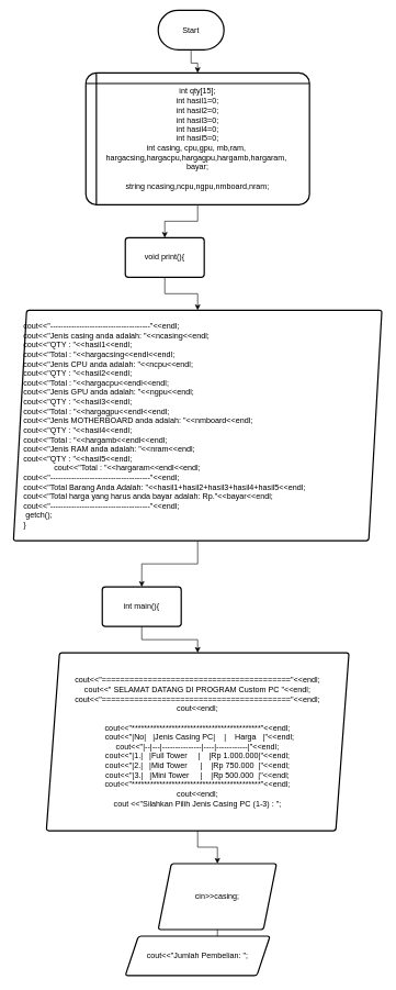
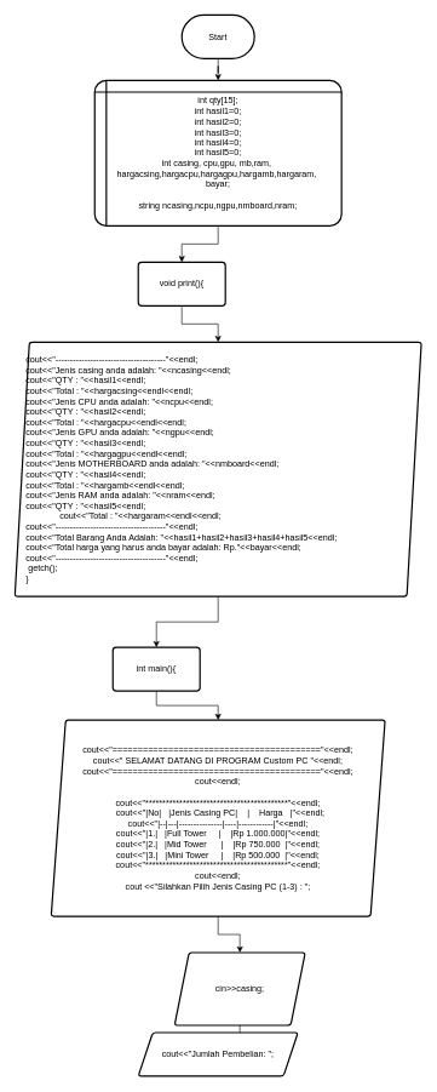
  <mxCell id="0" />
  <mxCell id="1" parent="0" />
  <mxCell id="2" value="" style="edgeStyle=orthogonalEdgeStyle;rounded=0;orthogonalLoop=1;jettySize=auto;html=1;" edge="1" parent="1" source="3" target="5"><mxGeometry relative="1" as="geometry" /></mxCell>
- <mxCell id="3" value="Start" style="strokeWidth=2;html=1;shape=mxgraph.flowchart.terminator;whiteSpace=wrap;" vertex="1" parent="1"><mxGeometry x="240" y="15" width="100" height="60" as="geometry" /></mxCell>
+ <mxCell id="3" value="Start" style="strokeWidth=2;html=1;shape=mxgraph.flowchart.terminator;whiteSpace=wrap;" vertex="1" parent="1"><mxGeometry x="250" y="20" width="100" height="60" as="geometry" /></mxCell>
  <mxCell id="4" value="" style="edgeStyle=orthogonalEdgeStyle;rounded=0;orthogonalLoop=1;jettySize=auto;html=1;" edge="1" parent="1" source="5" target="7"><mxGeometry relative="1" as="geometry" /></mxCell>
  <mxCell id="5" value="&lt;div&gt;int qty[15];&lt;/div&gt;&lt;div&gt;&lt;span style=&quot;&quot;&gt; &lt;/span&gt;int hasil1=0;&lt;/div&gt;&lt;div&gt;&lt;span style=&quot;&quot;&gt; &lt;/span&gt;int hasil2=0;&lt;/div&gt;&lt;div&gt;&lt;span style=&quot;&quot;&gt; &lt;/span&gt;int hasil3=0;&lt;/div&gt;&lt;div&gt;&lt;span style=&quot;background-color: initial;&quot;&gt;int hasil4=0;&lt;/span&gt;&lt;/div&gt;&lt;div&gt;&lt;span style=&quot;&quot;&gt;&lt;/span&gt;&amp;nbsp; &amp;nbsp;int hasil5=0;&amp;nbsp; &amp;nbsp;&lt;/div&gt;&lt;div&gt;&lt;span style=&quot;&quot;&gt; &lt;/span&gt;int casing, cpu,gpu, mb,ram,&amp;nbsp;&lt;/div&gt;&lt;div&gt;&lt;span style=&quot;&quot;&gt; &lt;/span&gt;hargacsing,hargacpu,hargagpu,hargamb,hargaram,&amp;nbsp;&lt;/div&gt;&lt;div&gt;&lt;span style=&quot;&quot;&gt; &lt;/span&gt;bayar;&lt;/div&gt;&lt;div&gt;&lt;br&gt;&lt;/div&gt;&lt;div&gt;string ncasing,ncpu,ngpu,nmboard,nram;&lt;br&gt;&lt;/div&gt;" style="shape=internalStorage;whiteSpace=wrap;html=1;dx=15;dy=15;rounded=1;arcSize=8;strokeWidth=2;" vertex="1" parent="1"><mxGeometry x="130" y="110" width="340" height="200" as="geometry" /></mxCell>
  <mxCell id="6" value="" style="edgeStyle=orthogonalEdgeStyle;rounded=0;orthogonalLoop=1;jettySize=auto;html=1;" edge="1" parent="1" source="7" target="9"><mxGeometry relative="1" as="geometry" /></mxCell>
  <mxCell id="7" value="void print(){" style="whiteSpace=wrap;html=1;rounded=1;arcSize=8;strokeWidth=2;" vertex="1" parent="1"><mxGeometry x="190" y="360" width="120" height="60" as="geometry" /></mxCell>
  <mxCell id="8" value="" style="edgeStyle=orthogonalEdgeStyle;rounded=0;orthogonalLoop=1;jettySize=auto;html=1;" edge="1" parent="1" source="9" target="11"><mxGeometry relative="1" as="geometry" /></mxCell>
  <mxCell id="9" value="&lt;div style=&quot;&quot;&gt;&lt;span style=&quot;white-space: pre;&quot;&gt; &lt;/span&gt;&lt;span style=&quot;white-space: pre;&quot;&gt; &lt;/span&gt;&lt;span style=&quot;white-space: pre;&quot;&gt; &lt;/span&gt;&lt;span style=&quot;white-space: pre;&quot;&gt; &lt;/span&gt;cout&amp;lt;&amp;lt;&quot;--------------------------------------&quot;&amp;lt;&amp;lt;endl;&lt;/div&gt;&lt;div style=&quot;&quot;&gt;&lt;span style=&quot;white-space: pre;&quot;&gt; &lt;/span&gt;&lt;span style=&quot;white-space: pre;&quot;&gt; &lt;/span&gt;&lt;span style=&quot;white-space: pre;&quot;&gt; &lt;/span&gt;&lt;span style=&quot;white-space: pre;&quot;&gt; &lt;/span&gt;cout&amp;lt;&amp;lt;&quot;Jenis casing anda adalah: &quot;&amp;lt;&amp;lt;ncasing&amp;lt;&amp;lt;endl;&lt;/div&gt;&lt;div style=&quot;&quot;&gt;&lt;span style=&quot;&quot;&gt; &lt;/span&gt;&lt;span style=&quot;white-space: pre;&quot;&gt; &lt;/span&gt;&lt;span style=&quot;white-space: pre;&quot;&gt; &lt;/span&gt;&lt;span style=&quot;white-space: pre;&quot;&gt; &lt;/span&gt;&lt;span style=&quot;white-space: pre;&quot;&gt; &lt;/span&gt;cout&amp;lt;&amp;lt;&quot;QTY : &quot;&amp;lt;&amp;lt;hasil1&amp;lt;&amp;lt;endl;&lt;/div&gt;&lt;div style=&quot;&quot;&gt;&lt;span style=&quot;&quot;&gt; &lt;/span&gt;&lt;span style=&quot;white-space: pre;&quot;&gt; &lt;/span&gt;&lt;span style=&quot;white-space: pre;&quot;&gt; &lt;/span&gt;&lt;span style=&quot;white-space: pre;&quot;&gt; &lt;/span&gt;&lt;span style=&quot;white-space: pre;&quot;&gt; &lt;/span&gt;cout&amp;lt;&amp;lt;&quot;Total : &quot;&amp;lt;&amp;lt;hargacsing&amp;lt;&amp;lt;endl&amp;lt;&amp;lt;endl;&lt;/div&gt;&lt;div&gt;&lt;span style=&quot;&quot;&gt; &lt;/span&gt;&lt;/div&gt;&lt;div style=&quot;&quot;&gt;&lt;span style=&quot;&quot;&gt; &lt;/span&gt;&lt;span style=&quot;white-space: pre;&quot;&gt; &lt;/span&gt;&lt;span style=&quot;white-space: pre;&quot;&gt; &lt;/span&gt;&lt;span style=&quot;white-space: pre;&quot;&gt; &lt;/span&gt;&lt;span style=&quot;white-space: pre;&quot;&gt; &lt;/span&gt;cout&amp;lt;&amp;lt;&quot;Jenis CPU anda adalah: &quot;&amp;lt;&amp;lt;ncpu&amp;lt;&amp;lt;endl;&lt;/div&gt;&lt;div style=&quot;&quot;&gt;&lt;span style=&quot;&quot;&gt; &lt;/span&gt;&lt;span style=&quot;white-space: pre;&quot;&gt; &lt;/span&gt;&lt;span style=&quot;white-space: pre;&quot;&gt; &lt;/span&gt;&lt;span style=&quot;white-space: pre;&quot;&gt; &lt;/span&gt;&lt;span style=&quot;white-space: pre;&quot;&gt; &lt;/span&gt;cout&amp;lt;&amp;lt;&quot;QTY : &quot;&amp;lt;&amp;lt;hasil2&amp;lt;&amp;lt;endl;&lt;/div&gt;&lt;div style=&quot;&quot;&gt;&lt;span style=&quot;&quot;&gt; &lt;/span&gt;&lt;span style=&quot;white-space: pre;&quot;&gt; &lt;/span&gt;&lt;span style=&quot;white-space: pre;&quot;&gt; &lt;/span&gt;&lt;span style=&quot;white-space: pre;&quot;&gt; &lt;/span&gt;&lt;span style=&quot;white-space: pre;&quot;&gt; &lt;/span&gt;cout&amp;lt;&amp;lt;&quot;Total : &quot;&amp;lt;&amp;lt;hargacpu&amp;lt;&amp;lt;endl&amp;lt;&amp;lt;endl;&lt;/div&gt;&lt;div&gt;&lt;span style=&quot;&quot;&gt; &lt;/span&gt;&lt;/div&gt;&lt;div style=&quot;&quot;&gt;&lt;span style=&quot;&quot;&gt; &lt;/span&gt;&lt;span style=&quot;white-space: pre;&quot;&gt; &lt;/span&gt;&lt;span style=&quot;white-space: pre;&quot;&gt; &lt;/span&gt;&lt;span style=&quot;white-space: pre;&quot;&gt; &lt;/span&gt;&lt;span style=&quot;white-space: pre;&quot;&gt; &lt;/span&gt;cout&amp;lt;&amp;lt;&quot;Jenis GPU anda adalah: &quot;&amp;lt;&amp;lt;ngpu&amp;lt;&amp;lt;endl;&lt;/div&gt;&lt;div style=&quot;&quot;&gt;&lt;span style=&quot;&quot;&gt; &lt;/span&gt;&lt;span style=&quot;white-space: pre;&quot;&gt; &lt;/span&gt;&lt;span style=&quot;white-space: pre;&quot;&gt; &lt;/span&gt;&lt;span style=&quot;white-space: pre;&quot;&gt; &lt;/span&gt;&lt;span style=&quot;white-space: pre;&quot;&gt; &lt;/span&gt;cout&amp;lt;&amp;lt;&quot;QTY : &quot;&amp;lt;&amp;lt;hasil3&amp;lt;&amp;lt;endl;&lt;/div&gt;&lt;div style=&quot;&quot;&gt;&lt;span style=&quot;&quot;&gt; &lt;/span&gt;&lt;span style=&quot;white-space: pre;&quot;&gt; &lt;/span&gt;&lt;span style=&quot;white-space: pre;&quot;&gt; &lt;/span&gt;&lt;span style=&quot;white-space: pre;&quot;&gt; &lt;/span&gt;&lt;span style=&quot;white-space: pre;&quot;&gt; &lt;/span&gt;cout&amp;lt;&amp;lt;&quot;Total : &quot;&amp;lt;&amp;lt;hargagpu&amp;lt;&amp;lt;endl&amp;lt;&amp;lt;endl;&lt;/div&gt;&lt;div&gt;&lt;span style=&quot;&quot;&gt; &lt;/span&gt;&lt;/div&gt;&lt;div style=&quot;&quot;&gt;&lt;span style=&quot;&quot;&gt; &lt;/span&gt;&lt;span style=&quot;white-space: pre;&quot;&gt; &lt;/span&gt;&lt;span style=&quot;white-space: pre;&quot;&gt; &lt;/span&gt;&lt;span style=&quot;white-space: pre;&quot;&gt; &lt;/span&gt;&lt;span style=&quot;white-space: pre;&quot;&gt; &lt;/span&gt;cout&amp;lt;&amp;lt;&quot;Jenis MOTHERBOARD anda adalah: &quot;&amp;lt;&amp;lt;nmboard&amp;lt;&amp;lt;endl;&lt;/div&gt;&lt;div style=&quot;text-align: justify;&quot;&gt;&lt;span style=&quot;&quot;&gt; &lt;/span&gt;&lt;span style=&quot;white-space: pre;&quot;&gt; &lt;/span&gt;&lt;span style=&quot;white-space: pre;&quot;&gt; &lt;/span&gt;&lt;span style=&quot;white-space: pre;&quot;&gt; &lt;/span&gt;&lt;span style=&quot;white-space: pre;&quot;&gt; &lt;/span&gt;cout&amp;lt;&amp;lt;&quot;QTY : &quot;&amp;lt;&amp;lt;hasil4&amp;lt;&amp;lt;endl;&lt;/div&gt;&lt;div style=&quot;text-align: justify;&quot;&gt;&lt;span style=&quot;&quot;&gt; &lt;/span&gt;&lt;span style=&quot;white-space: pre;&quot;&gt; &lt;/span&gt;&lt;span style=&quot;white-space: pre;&quot;&gt; &lt;/span&gt;&lt;span style=&quot;white-space: pre;&quot;&gt; &lt;/span&gt;&lt;span style=&quot;white-space: pre;&quot;&gt; &lt;/span&gt;cout&amp;lt;&amp;lt;&quot;Total : &quot;&amp;lt;&amp;lt;hargamb&amp;lt;&amp;lt;endl&amp;lt;&amp;lt;endl;&lt;/div&gt;&lt;div&gt;&lt;span style=&quot;&quot;&gt; &lt;/span&gt;&lt;/div&gt;&lt;div style=&quot;text-align: justify;&quot;&gt;&lt;span style=&quot;&quot;&gt; &lt;/span&gt;&lt;span style=&quot;white-space: pre;&quot;&gt; &lt;/span&gt;&lt;span style=&quot;white-space: pre;&quot;&gt; &lt;/span&gt;&lt;span style=&quot;white-space: pre;&quot;&gt; &lt;/span&gt;&lt;span style=&quot;white-space: pre;&quot;&gt; &lt;/span&gt;cout&amp;lt;&amp;lt;&quot;Jenis RAM anda adalah: &quot;&amp;lt;&amp;lt;nram&amp;lt;&amp;lt;endl;&lt;/div&gt;&lt;div style=&quot;text-align: justify;&quot;&gt;&lt;span style=&quot;&quot;&gt; &lt;/span&gt;&lt;span style=&quot;white-space: pre;&quot;&gt; &lt;/span&gt;&lt;span style=&quot;white-space: pre;&quot;&gt; &lt;/span&gt;&lt;span style=&quot;white-space: pre;&quot;&gt; &lt;/span&gt;&lt;span style=&quot;white-space: pre;&quot;&gt; &lt;/span&gt;cout&amp;lt;&amp;lt;&quot;QTY : &quot;&amp;lt;&amp;lt;hasil5&amp;lt;&amp;lt;endl;&lt;/div&gt;&lt;blockquote style=&quot;margin: 0 0 0 40px; border: none; padding: 0px;&quot;&gt;&lt;div style=&quot;text-align: justify;&quot;&gt;&lt;span style=&quot;white-space: pre;&quot;&gt; &lt;/span&gt;&lt;span style=&quot;white-space: pre;&quot;&gt; &amp;nbsp;&lt;/span&gt;&amp;nbsp; &amp;nbsp;cout&amp;lt;&amp;lt;&quot;Total : &quot;&amp;lt;&amp;lt;hargaram&amp;lt;&amp;lt;endl&amp;lt;&amp;lt;endl;&lt;/div&gt;&lt;/blockquote&gt;&lt;div style=&quot;text-align: justify;&quot;&gt;&lt;span style=&quot;&quot;&gt; &lt;/span&gt;&lt;span style=&quot;white-space: pre;&quot;&gt; &lt;/span&gt;&lt;span style=&quot;white-space: pre;&quot;&gt; &lt;/span&gt;&lt;span style=&quot;white-space: pre;&quot;&gt; &lt;/span&gt;&lt;span style=&quot;white-space: pre;&quot;&gt; &lt;/span&gt;cout&amp;lt;&amp;lt;&quot;--------------------------------------&quot;&amp;lt;&amp;lt;endl;&lt;/div&gt;&lt;div style=&quot;text-align: justify;&quot;&gt;&lt;span style=&quot;&quot;&gt; &lt;/span&gt;&lt;span style=&quot;white-space: pre;&quot;&gt; &lt;/span&gt;&lt;span style=&quot;white-space: pre;&quot;&gt; &lt;/span&gt;&lt;span style=&quot;white-space: pre;&quot;&gt; &lt;/span&gt;&lt;span style=&quot;white-space: pre;&quot;&gt; &lt;/span&gt;cout&amp;lt;&amp;lt;&quot;Total Barang Anda Adalah: &quot;&amp;lt;&amp;lt;hasil1+hasil2+hasil3+hasil4+hasil5&amp;lt;&amp;lt;endl;&lt;/div&gt;&lt;div style=&quot;text-align: justify;&quot;&gt;&lt;span style=&quot;&quot;&gt; &lt;/span&gt;&lt;span style=&quot;white-space: pre;&quot;&gt; &lt;/span&gt;&lt;span style=&quot;white-space: pre;&quot;&gt; &lt;/span&gt;&lt;span style=&quot;white-space: pre;&quot;&gt; &lt;/span&gt;&lt;span style=&quot;white-space: pre;&quot;&gt; &lt;/span&gt;cout&amp;lt;&amp;lt;&quot;Total harga yang harus anda bayar adalah: Rp.&quot;&amp;lt;&amp;lt;bayar&amp;lt;&amp;lt;endl;&lt;/div&gt;&lt;div style=&quot;text-align: justify;&quot;&gt;&lt;span style=&quot;&quot;&gt; &lt;/span&gt;&lt;span style=&quot;white-space: pre;&quot;&gt; &lt;/span&gt;&lt;span style=&quot;white-space: pre;&quot;&gt; &lt;/span&gt;&lt;span style=&quot;white-space: pre;&quot;&gt; &lt;/span&gt;&lt;span style=&quot;white-space: pre;&quot;&gt; &lt;/span&gt;cout&amp;lt;&amp;lt;&quot;--------------------------------------&quot;&amp;lt;&amp;lt;endl;&lt;/div&gt;&lt;div style=&quot;text-align: justify;&quot;&gt;&lt;span style=&quot;background-color: initial;&quot;&gt;&amp;nbsp;&lt;span style=&quot;white-space: pre;&quot;&gt; &lt;/span&gt;&lt;span style=&quot;white-space: pre;&quot;&gt; &lt;/span&gt;&lt;span style=&quot;white-space: pre;&quot;&gt; &lt;/span&gt;&lt;span style=&quot;white-space: pre;&quot;&gt; &lt;/span&gt;getch();&lt;/span&gt;&lt;/div&gt;&lt;div style=&quot;text-align: justify;&quot;&gt;&lt;span style=&quot;white-space: pre;&quot;&gt; &lt;/span&gt;&lt;span style=&quot;white-space: pre;&quot;&gt; &lt;/span&gt;&lt;span style=&quot;white-space: pre;&quot;&gt; &lt;/span&gt;&lt;span style=&quot;white-space: pre;&quot;&gt; &lt;/span&gt;}&lt;/div&gt;" style="shape=parallelogram;perimeter=parallelogramPerimeter;whiteSpace=wrap;html=1;fixedSize=1;rounded=1;arcSize=8;strokeWidth=2;align=left;" vertex="1" parent="1"><mxGeometry x="20" y="470" width="560" height="350" as="geometry" /></mxCell>
  <mxCell id="10" value="" style="edgeStyle=orthogonalEdgeStyle;rounded=0;orthogonalLoop=1;jettySize=auto;html=1;" edge="1" parent="1" source="11" target="13"><mxGeometry relative="1" as="geometry" /></mxCell>
  <mxCell id="11" value="int main(){" style="whiteSpace=wrap;html=1;align=center;rounded=1;arcSize=8;strokeWidth=2;" vertex="1" parent="1"><mxGeometry x="155" y="890" width="120" height="60" as="geometry" /></mxCell>
  <mxCell id="12" value="" style="edgeStyle=orthogonalEdgeStyle;rounded=0;orthogonalLoop=1;jettySize=auto;html=1;" edge="1" parent="1" source="13" target="15"><mxGeometry relative="1" as="geometry" /></mxCell>
  <mxCell id="13" value="&lt;div&gt;cout&amp;lt;&amp;lt;&quot;=========================================&quot;&amp;lt;&amp;lt;endl;&lt;/div&gt;&lt;div&gt;&lt;span style=&quot;&quot;&gt; &lt;/span&gt;cout&amp;lt;&amp;lt;&quot; SELAMAT DATANG DI PROGRAM Custom PC &quot;&amp;lt;&amp;lt;endl;&lt;/div&gt;&lt;div&gt;&lt;span style=&quot;&quot;&gt; &lt;/span&gt;cout&amp;lt;&amp;lt;&quot;=========================================&quot;&amp;lt;&amp;lt;endl;&lt;/div&gt;&lt;div&gt;&lt;span style=&quot;&quot;&gt; &lt;/span&gt;cout&amp;lt;&amp;lt;endl;&lt;/div&gt;&lt;div&gt;&lt;br&gt;&lt;/div&gt;&lt;div&gt;&lt;span style=&quot;&quot;&gt; &lt;/span&gt;cout&amp;lt;&amp;lt;&quot;******************************************&quot;&amp;lt;&amp;lt;endl;&lt;/div&gt;&lt;div&gt;&amp;nbsp; cout&amp;lt;&amp;lt;&quot;|No|&amp;nbsp; &amp;nbsp;|Jenis Casing PC|&amp;nbsp; &amp;nbsp; |&amp;nbsp; &amp;nbsp; Harga&amp;nbsp; &amp;nbsp;|&quot;&amp;lt;&amp;lt;endl;&lt;/div&gt;&lt;div&gt;&lt;span style=&quot;background-color: initial;&quot;&gt;cout&amp;lt;&amp;lt;&quot;|--|---|---------------|----|------------|&quot;&amp;lt;&amp;lt;endl;&lt;/span&gt;&lt;/div&gt;&lt;div&gt;&lt;span style=&quot;&quot;&gt; &lt;/span&gt;cout&amp;lt;&amp;lt;&quot;|1.|&amp;nbsp; &amp;nbsp;|Full Tower&amp;nbsp; &amp;nbsp; &amp;nbsp;|&amp;nbsp; &amp;nbsp; |Rp 1.000.000|&quot;&amp;lt;&amp;lt;endl;&lt;/div&gt;&lt;div&gt;&lt;span style=&quot;&quot;&gt; &lt;/span&gt;cout&amp;lt;&amp;lt;&quot;|2.|&amp;nbsp; &amp;nbsp;|Mid Tower&amp;nbsp; &amp;nbsp; &amp;nbsp; |&amp;nbsp; &amp;nbsp; |Rp 750.000&amp;nbsp; |&quot;&amp;lt;&amp;lt;endl;&lt;/div&gt;&lt;div&gt;&lt;span style=&quot;&quot;&gt; &lt;/span&gt;cout&amp;lt;&amp;lt;&quot;|3.|&amp;nbsp; &amp;nbsp;|Mini Tower&amp;nbsp; &amp;nbsp; &amp;nbsp;|&amp;nbsp; &amp;nbsp; |Rp 500.000&amp;nbsp; |&quot;&amp;lt;&amp;lt;endl;&lt;/div&gt;&lt;div&gt;&lt;span style=&quot;&quot;&gt; &lt;/span&gt;cout&amp;lt;&amp;lt;&quot;******************************************&quot;&amp;lt;&amp;lt;endl;&lt;/div&gt;&lt;div&gt;&lt;span style=&quot;&quot;&gt; &lt;/span&gt;cout&amp;lt;&amp;lt;endl;&lt;/div&gt;&lt;div&gt;&lt;span style=&quot;&quot;&gt; &lt;/span&gt;&lt;/div&gt;&lt;div&gt;&lt;span style=&quot;&quot;&gt; &lt;/span&gt;cout &amp;lt;&amp;lt;&quot;Silahkan Pilih Jenis Casing PC (1-3) : &quot;;&lt;/div&gt;" style="shape=parallelogram;perimeter=parallelogramPerimeter;whiteSpace=wrap;html=1;fixedSize=1;rounded=1;arcSize=8;strokeWidth=2;" vertex="1" parent="1"><mxGeometry x="70" y="990" width="460" height="270" as="geometry" /></mxCell>
  <mxCell id="14" value="" style="edgeStyle=orthogonalEdgeStyle;rounded=0;orthogonalLoop=1;jettySize=auto;html=1;" edge="1" parent="1" source="15" target="16"><mxGeometry relative="1" as="geometry" /></mxCell>
  <mxCell id="15" value="cin&amp;gt;&amp;gt;casing;" style="shape=parallelogram;perimeter=parallelogramPerimeter;whiteSpace=wrap;html=1;fixedSize=1;rounded=1;arcSize=8;strokeWidth=2;" vertex="1" parent="1"><mxGeometry x="240" y="1310" width="180" height="100" as="geometry" /></mxCell>
  <mxCell id="16" value="&lt;span style=&quot;&quot;&gt; &lt;/span&gt;cout&amp;lt;&amp;lt;&quot;Jumlah Pembelian: &quot;;" style="shape=parallelogram;perimeter=parallelogramPerimeter;whiteSpace=wrap;html=1;fixedSize=1;rounded=1;arcSize=8;strokeWidth=2;" vertex="1" parent="1"><mxGeometry x="190" y="1420" width="220" height="60" as="geometry" /></mxCell>
